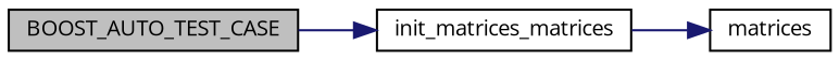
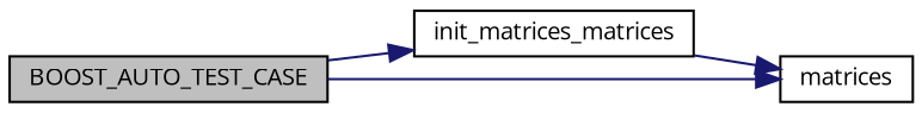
  digraph {
    fontname="Open Sans"
    rankdir=LR
    node [color=black fillcolor=white fontname="Open Sans" fontsize=10 shape=record style=filled]
    edge [color=midnightblue fontname="Open Sans" fontsize=10 labelfontname=Helvetica labelfontsize=10 style=solid]
    n1 [fillcolor=grey75 fontcolor=black height=0.2 label=BOOST_AUTO_TEST_CASE width=0.4]
    n2 [height=0.2 label=init_matrices_matrices width=0.4]
    n3 [height=0.2 label=matrices width=0.4]
    n1 -> n2
+   n1 -> n3
    n2 -> n3
  }
